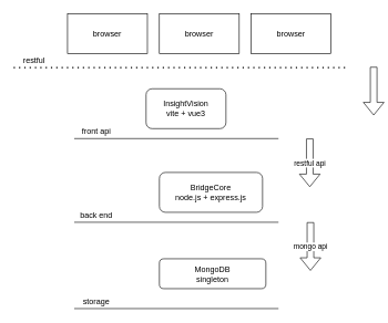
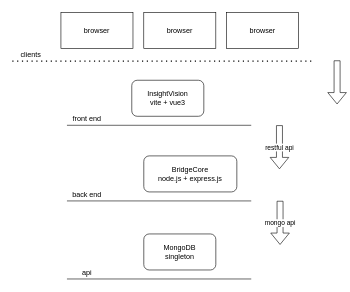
  <mxCell id="0" />
  <mxCell id="1" parent="0" />
  <mxCell id="2" value="" style="endArrow=none;html=1;" edge="1" parent="1"><mxGeometry width="50" height="50" relative="1" as="geometry"><mxPoint x="111" y="208" as="sourcePoint" /><mxPoint x="418" y="208" as="targetPoint" /></mxGeometry></mxCell>
- <mxCell id="3" value="front api" style="text;html=1;strokeColor=none;fillColor=none;align=center;verticalAlign=middle;whiteSpace=wrap;rounded=0;" vertex="1" parent="1"><mxGeometry x="111" y="188" width="67" height="20" as="geometry" /></mxCell>
+ <mxCell id="3" value="front end" style="text;html=1;strokeColor=none;fillColor=none;align=center;verticalAlign=middle;whiteSpace=wrap;rounded=0;" vertex="1" parent="1"><mxGeometry x="111" y="188" width="67" height="20" as="geometry" /></mxCell>
  <mxCell id="4" value="InsightVision&lt;br&gt;vite + vue3" style="rounded=1;whiteSpace=wrap;html=1;" vertex="1" parent="1"><mxGeometry x="219" y="133" width="120" height="60" as="geometry" /></mxCell>
  <mxCell id="5" value="" style="endArrow=none;html=1;" edge="1" parent="1"><mxGeometry width="50" height="50" relative="1" as="geometry"><mxPoint x="111" y="334" as="sourcePoint" /><mxPoint x="418" y="334" as="targetPoint" /></mxGeometry></mxCell>
  <mxCell id="6" value="back end" style="text;html=1;strokeColor=none;fillColor=none;align=center;verticalAlign=middle;whiteSpace=wrap;rounded=0;" vertex="1" parent="1"><mxGeometry x="111" y="314" width="67" height="20" as="geometry" /></mxCell>
  <mxCell id="7" value="BridgeCore&lt;br&gt;node.js + express.js" style="rounded=1;whiteSpace=wrap;html=1;" vertex="1" parent="1"><mxGeometry x="239" y="259" width="155" height="60" as="geometry" /></mxCell>
  <mxCell id="8" value="" style="endArrow=none;html=1;" edge="1" parent="1"><mxGeometry width="50" height="50" relative="1" as="geometry"><mxPoint x="111" y="464" as="sourcePoint" /><mxPoint x="418" y="464" as="targetPoint" /></mxGeometry></mxCell>
- <mxCell id="9" value="storage" style="text;html=1;strokeColor=none;fillColor=none;align=center;verticalAlign=middle;whiteSpace=wrap;rounded=0;" vertex="1" parent="1"><mxGeometry x="111" y="444" width="67" height="20" as="geometry" /></mxCell>
- <mxCell id="10" value="MongoDB&lt;br&gt;singleton" style="rounded=1;whiteSpace=wrap;html=1;" vertex="1" parent="1"><mxGeometry x="239" y="389" width="160" height="45" as="geometry" /></mxCell>
+ <mxCell id="9" value="api" style="text;html=1;strokeColor=none;fillColor=none;align=center;verticalAlign=middle;whiteSpace=wrap;rounded=0;" vertex="1" parent="1"><mxGeometry x="111" y="444" width="67" height="20" as="geometry" /></mxCell>
+ <mxCell id="10" value="MongoDB&lt;br&gt;singleton" style="rounded=1;whiteSpace=wrap;html=1;" vertex="1" parent="1"><mxGeometry x="239" y="389" width="120" height="60" as="geometry" /></mxCell>
  <mxCell id="11" value="restful api" style="shape=flexArrow;endArrow=classic;html=1;" edge="1" parent="1"><mxGeometry width="50" height="50" relative="1" as="geometry"><mxPoint x="465" y="208" as="sourcePoint" /><mxPoint x="465" y="281" as="targetPoint" /></mxGeometry></mxCell>
  <mxCell id="12" value="mongo api" style="shape=flexArrow;endArrow=classic;html=1;" edge="1" parent="1"><mxGeometry width="50" height="50" relative="1" as="geometry"><mxPoint x="466" y="334" as="sourcePoint" /><mxPoint x="466" y="407" as="targetPoint" /></mxGeometry></mxCell>
  <mxCell id="13" value="" style="endArrow=none;dashed=1;html=1;dashPattern=1 3;strokeWidth=2;" edge="1" parent="1"><mxGeometry width="50" height="50" relative="1" as="geometry"><mxPoint x="20" y="101" as="sourcePoint" /><mxPoint x="521" y="101" as="targetPoint" /></mxGeometry></mxCell>
  <mxCell id="14" value="browser" style="rounded=0;whiteSpace=wrap;html=1;" vertex="1" parent="1"><mxGeometry x="101" y="20" width="120" height="60" as="geometry" /></mxCell>
- <mxCell id="15" value="restful" style="text;html=1;strokeColor=none;fillColor=none;align=center;verticalAlign=middle;whiteSpace=wrap;rounded=0;" vertex="1" parent="1"><mxGeometry x="20" y="80" width="62" height="20" as="geometry" /></mxCell>
+ <mxCell id="15" value="clients" style="text;html=1;strokeColor=none;fillColor=none;align=center;verticalAlign=middle;whiteSpace=wrap;rounded=0;" vertex="1" parent="1"><mxGeometry x="20" y="80" width="62" height="20" as="geometry" /></mxCell>
  <mxCell id="16" value="browser" style="rounded=0;whiteSpace=wrap;html=1;" vertex="1" parent="1"><mxGeometry x="239" y="20" width="120" height="60" as="geometry" /></mxCell>
  <mxCell id="17" value="browser" style="rounded=0;whiteSpace=wrap;html=1;" vertex="1" parent="1"><mxGeometry x="377" y="20" width="120" height="60" as="geometry" /></mxCell>
  <mxCell id="18" value="" style="shape=flexArrow;endArrow=classic;html=1;" edge="1" parent="1"><mxGeometry width="50" height="50" relative="1" as="geometry"><mxPoint x="561" y="100" as="sourcePoint" /><mxPoint x="561" y="173" as="targetPoint" /></mxGeometry></mxCell>
